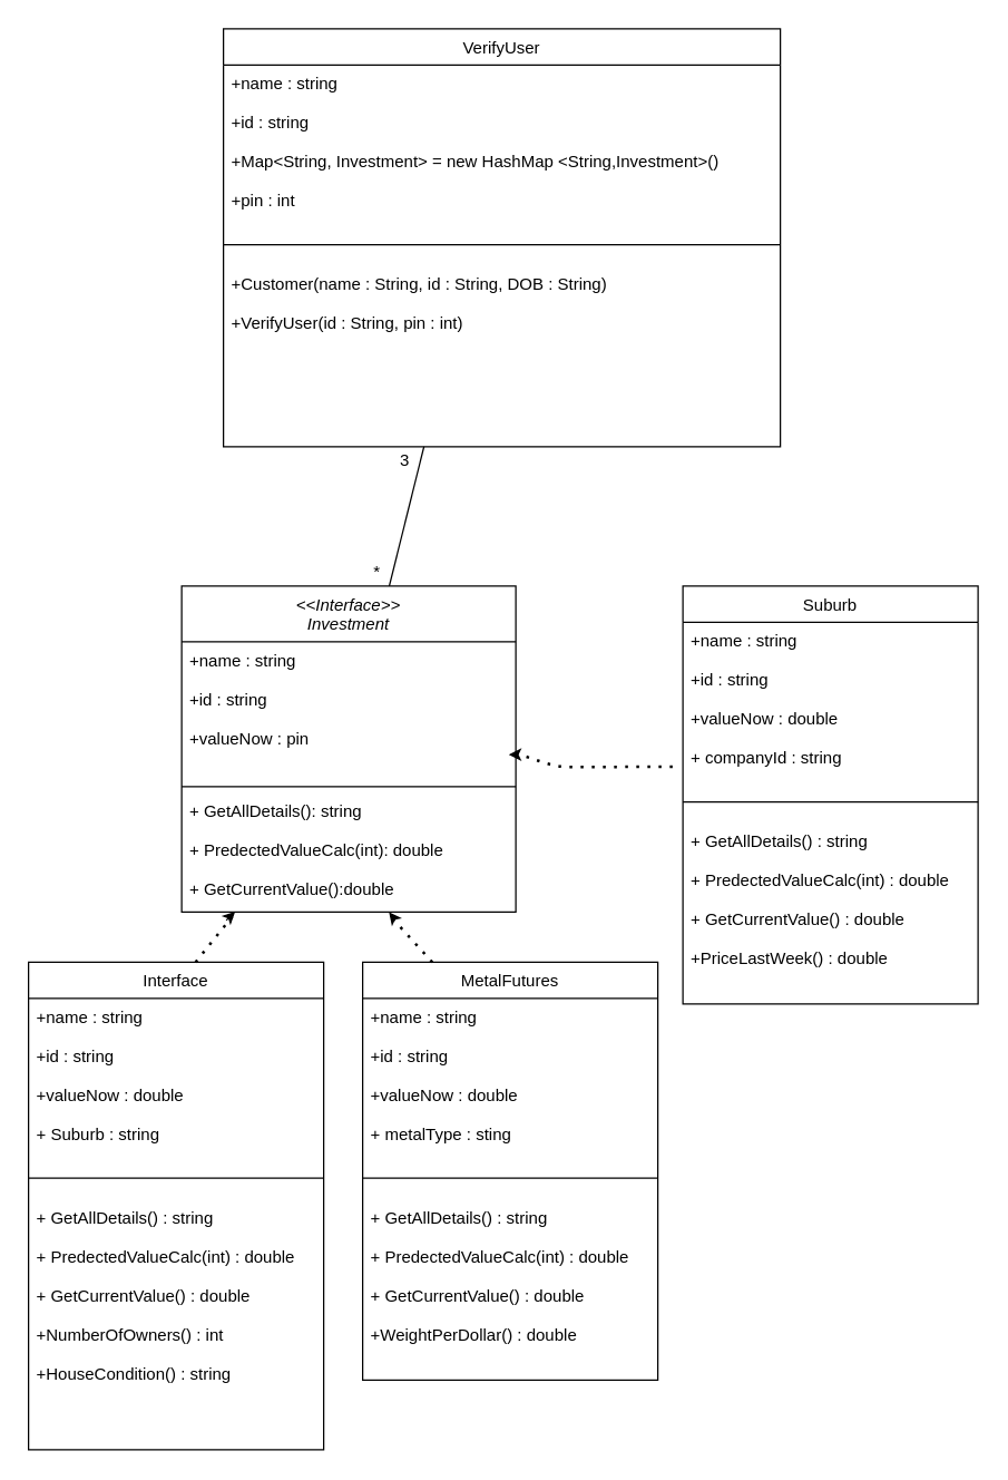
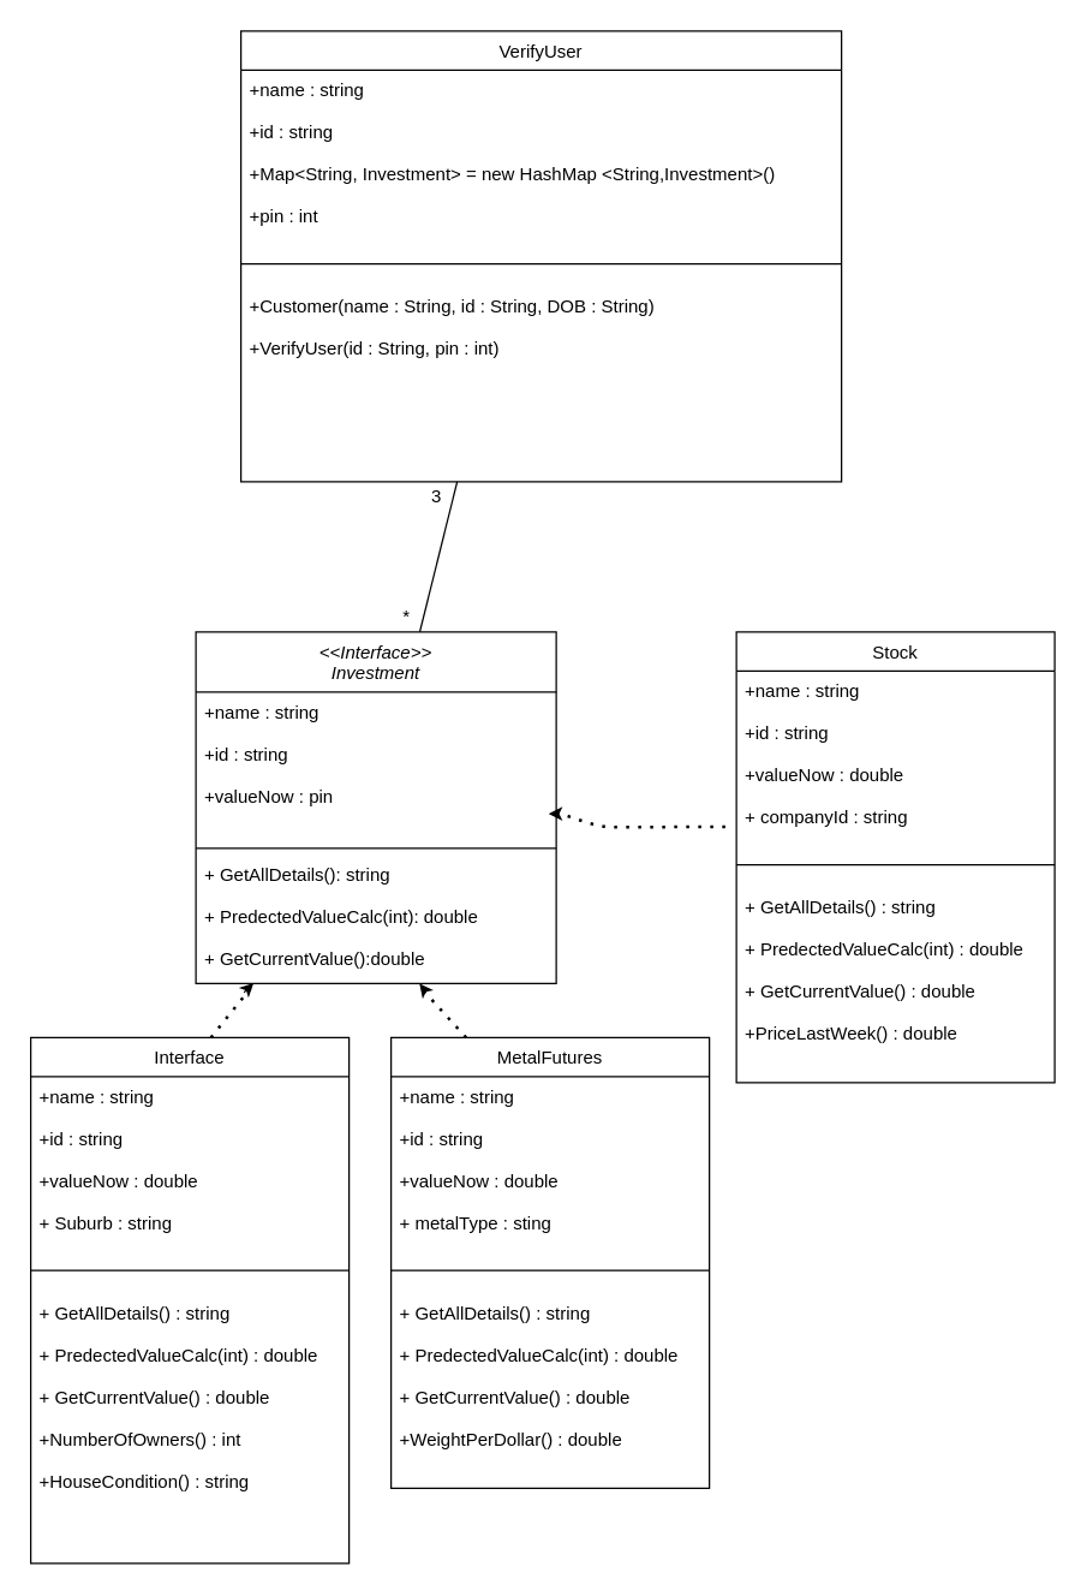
  <mxCell id="0" />
  <mxCell id="1" parent="0" />
  <mxCell id="2" value="&lt;&lt;Interface&gt;&gt;&#10;Investment" style="swimlane;fontStyle=2;align=center;verticalAlign=top;childLayout=stackLayout;horizontal=1;startSize=40;horizontalStack=0;resizeParent=1;resizeLast=0;collapsible=1;marginBottom=0;rounded=0;shadow=0;strokeWidth=1;" parent="1" vertex="1"><mxGeometry x="130" y="420" width="240" height="234" as="geometry"><mxRectangle x="230" y="140" width="160" height="26" as="alternateBounds" /></mxGeometry></mxCell>
  <mxCell id="3" value="+name : string&#10;&#10;+id : string&#10;&#10;+valueNow : pin" style="text;align=left;verticalAlign=top;spacingLeft=4;spacingRight=4;overflow=hidden;rotatable=0;points=[[0,0.5],[1,0.5]];portConstraint=eastwest;rounded=0;shadow=0;html=0;" parent="2" vertex="1"><mxGeometry y="40" width="240" height="100" as="geometry" /></mxCell>
  <mxCell id="4" value="" style="endArrow=classic;html=1;fillColor=#FFFFFF;" edge="1" parent="2"><mxGeometry width="50" height="50" relative="1" as="geometry"><mxPoint x="240" y="121" as="sourcePoint" /><mxPoint x="235" y="121" as="targetPoint" /><Array as="points"><mxPoint x="240" y="121" /></Array></mxGeometry></mxCell>
  <mxCell id="5" value="" style="line;html=1;strokeWidth=1;align=left;verticalAlign=middle;spacingTop=-1;spacingLeft=3;spacingRight=3;rotatable=0;labelPosition=right;points=[];portConstraint=eastwest;" parent="2" vertex="1"><mxGeometry y="140" width="240" height="8" as="geometry" /></mxCell>
  <mxCell id="6" value="+ GetAllDetails(): string&#10;&#10;+ PredectedValueCalc(int): double&#10;&#10;+ GetCurrentValue():double" style="text;align=left;verticalAlign=top;spacingLeft=4;spacingRight=4;overflow=hidden;rotatable=0;points=[[0,0.5],[1,0.5]];portConstraint=eastwest;" parent="2" vertex="1"><mxGeometry y="148" width="240" height="86" as="geometry" /></mxCell>
- <mxCell id="7" value="Suburb" style="swimlane;fontStyle=0;align=center;verticalAlign=top;childLayout=stackLayout;horizontal=1;startSize=26;horizontalStack=0;resizeParent=1;resizeLast=0;collapsible=1;marginBottom=0;rounded=0;shadow=0;strokeWidth=1;" parent="1" vertex="1"><mxGeometry x="490" y="420" width="212" height="300" as="geometry"><mxRectangle x="550" y="140" width="160" height="26" as="alternateBounds" /></mxGeometry></mxCell>
+ <mxCell id="7" value="Stock" style="swimlane;fontStyle=0;align=center;verticalAlign=top;childLayout=stackLayout;horizontal=1;startSize=26;horizontalStack=0;resizeParent=1;resizeLast=0;collapsible=1;marginBottom=0;rounded=0;shadow=0;strokeWidth=1;" parent="1" vertex="1"><mxGeometry x="490" y="420" width="212" height="300" as="geometry"><mxRectangle x="550" y="140" width="160" height="26" as="alternateBounds" /></mxGeometry></mxCell>
  <mxCell id="8" value="+name : string&#10;&#10;+id : string&#10;&#10;+valueNow : double&#10;&#10;+ companyId : string" style="text;align=left;verticalAlign=top;spacingLeft=4;spacingRight=4;overflow=hidden;rotatable=0;points=[[0,0.5],[1,0.5]];portConstraint=eastwest;" parent="7" vertex="1"><mxGeometry y="26" width="212" height="114" as="geometry" /></mxCell>
  <mxCell id="9" value="" style="line;html=1;strokeWidth=1;align=left;verticalAlign=middle;spacingTop=-1;spacingLeft=3;spacingRight=3;rotatable=0;labelPosition=right;points=[];portConstraint=eastwest;" parent="7" vertex="1"><mxGeometry y="140" width="212" height="30" as="geometry" /></mxCell>
  <mxCell id="10" value="+ GetAllDetails() : string&#10;&#10;+ PredectedValueCalc(int) : double&#10;&#10;+ GetCurrentValue() : double&#10;&#10;+PriceLastWeek() : double" style="text;align=left;verticalAlign=top;spacingLeft=4;spacingRight=4;overflow=hidden;rotatable=0;points=[[0,0.5],[1,0.5]];portConstraint=eastwest;" parent="7" vertex="1"><mxGeometry y="170" width="212" height="130" as="geometry" /></mxCell>
  <mxCell id="11" value="" style="endArrow=none;dashed=1;html=1;dashPattern=1 3;strokeWidth=2;fillColor=#FFFFFF;entryX=-0.01;entryY=0.909;entryDx=0;entryDy=0;entryPerimeter=0;" edge="1" parent="1" target="8"><mxGeometry width="50" height="50" relative="1" as="geometry"><mxPoint x="370" y="540" as="sourcePoint" /><mxPoint x="498" y="590" as="targetPoint" /><Array as="points"><mxPoint x="400" y="550" /></Array></mxGeometry></mxCell>
  <mxCell id="12" value="Interface" style="swimlane;fontStyle=0;align=center;verticalAlign=top;childLayout=stackLayout;horizontal=1;startSize=26;horizontalStack=0;resizeParent=1;resizeLast=0;collapsible=1;marginBottom=0;rounded=0;shadow=0;strokeWidth=1;" vertex="1" parent="1"><mxGeometry x="20" y="690" width="212" height="350" as="geometry"><mxRectangle x="550" y="140" width="160" height="26" as="alternateBounds" /></mxGeometry></mxCell>
  <mxCell id="13" value="" style="endArrow=none;dashed=1;html=1;dashPattern=1 3;strokeWidth=2;fillColor=#FFFFFF;entryX=0.163;entryY=0.996;entryDx=0;entryDy=0;entryPerimeter=0;" edge="1" parent="12" target="6"><mxGeometry width="50" height="50" relative="1" as="geometry"><mxPoint x="120" as="sourcePoint" /><mxPoint x="140" y="-30" as="targetPoint" /></mxGeometry></mxCell>
  <mxCell id="14" value="+name : string&#10;&#10;+id : string&#10;&#10;+valueNow : double&#10;&#10;+ Suburb : string" style="text;align=left;verticalAlign=top;spacingLeft=4;spacingRight=4;overflow=hidden;rotatable=0;points=[[0,0.5],[1,0.5]];portConstraint=eastwest;" vertex="1" parent="12"><mxGeometry y="26" width="212" height="114" as="geometry" /></mxCell>
  <mxCell id="15" value="" style="line;html=1;strokeWidth=1;align=left;verticalAlign=middle;spacingTop=-1;spacingLeft=3;spacingRight=3;rotatable=0;labelPosition=right;points=[];portConstraint=eastwest;" vertex="1" parent="12"><mxGeometry y="140" width="212" height="30" as="geometry" /></mxCell>
  <mxCell id="16" value="+ GetAllDetails() : string&#10;&#10;+ PredectedValueCalc(int) : double&#10;&#10;+ GetCurrentValue() : double&#10;&#10;+NumberOfOwners() : int&#10;&#10;+HouseCondition() : string" style="text;align=left;verticalAlign=top;spacingLeft=4;spacingRight=4;overflow=hidden;rotatable=0;points=[[0,0.5],[1,0.5]];portConstraint=eastwest;" vertex="1" parent="12"><mxGeometry y="170" width="212" height="180" as="geometry" /></mxCell>
  <mxCell id="17" value="" style="endArrow=classic;html=1;fillColor=#FFFFFF;entryX=0.16;entryY=0.997;entryDx=0;entryDy=0;entryPerimeter=0;" edge="1" parent="1" target="6"><mxGeometry width="50" height="50" relative="1" as="geometry"><mxPoint x="162" y="660" as="sourcePoint" /><mxPoint x="165" y="650" as="targetPoint" /><Array as="points" /></mxGeometry></mxCell>
  <mxCell id="18" value="MetalFutures" style="swimlane;fontStyle=0;align=center;verticalAlign=top;childLayout=stackLayout;horizontal=1;startSize=26;horizontalStack=0;resizeParent=1;resizeLast=0;collapsible=1;marginBottom=0;rounded=0;shadow=0;strokeWidth=1;" vertex="1" parent="1"><mxGeometry x="260" y="690" width="212" height="300" as="geometry"><mxRectangle x="550" y="140" width="160" height="26" as="alternateBounds" /></mxGeometry></mxCell>
  <mxCell id="19" value="+name : string&#10;&#10;+id : string&#10;&#10;+valueNow : double&#10;&#10;+ metalType : sting" style="text;align=left;verticalAlign=top;spacingLeft=4;spacingRight=4;overflow=hidden;rotatable=0;points=[[0,0.5],[1,0.5]];portConstraint=eastwest;" vertex="1" parent="18"><mxGeometry y="26" width="212" height="114" as="geometry" /></mxCell>
  <mxCell id="20" value="" style="line;html=1;strokeWidth=1;align=left;verticalAlign=middle;spacingTop=-1;spacingLeft=3;spacingRight=3;rotatable=0;labelPosition=right;points=[];portConstraint=eastwest;" vertex="1" parent="18"><mxGeometry y="140" width="212" height="30" as="geometry" /></mxCell>
  <mxCell id="21" value="+ GetAllDetails() : string&#10;&#10;+ PredectedValueCalc(int) : double&#10;&#10;+ GetCurrentValue() : double&#10;&#10;+WeightPerDollar() : double" style="text;align=left;verticalAlign=top;spacingLeft=4;spacingRight=4;overflow=hidden;rotatable=0;points=[[0,0.5],[1,0.5]];portConstraint=eastwest;" vertex="1" parent="18"><mxGeometry y="170" width="212" height="130" as="geometry" /></mxCell>
  <mxCell id="22" value="" style="endArrow=none;dashed=1;html=1;dashPattern=1 3;strokeWidth=2;fillColor=#FFFFFF;entryX=0.621;entryY=1.023;entryDx=0;entryDy=0;entryPerimeter=0;" edge="1" parent="1" target="6"><mxGeometry width="50" height="50" relative="1" as="geometry"><mxPoint x="310" y="690" as="sourcePoint" /><mxPoint x="339.12" y="653.656" as="targetPoint" /></mxGeometry></mxCell>
  <mxCell id="23" value="" style="endArrow=classic;html=1;fillColor=#FFFFFF;entryX=0.608;entryY=1.013;entryDx=0;entryDy=0;entryPerimeter=0;" edge="1" parent="1"><mxGeometry width="50" height="50" relative="1" as="geometry"><mxPoint x="283" y="659.26" as="sourcePoint" /><mxPoint x="278.92" y="654.118" as="targetPoint" /><Array as="points" /></mxGeometry></mxCell>
  <mxCell id="24" value="VerifyUser" style="swimlane;fontStyle=0;align=center;verticalAlign=top;childLayout=stackLayout;horizontal=1;startSize=26;horizontalStack=0;resizeParent=1;resizeLast=0;collapsible=1;marginBottom=0;rounded=0;shadow=0;strokeWidth=1;" vertex="1" parent="1"><mxGeometry x="160" y="20" width="400" height="300" as="geometry"><mxRectangle x="550" y="140" width="160" height="26" as="alternateBounds" /></mxGeometry></mxCell>
  <mxCell id="25" value="+name : string&#10;&#10;+id : string&#10;&#10;+Map&lt;String, Investment&gt; = new HashMap &lt;String,Investment&gt;()&#10;&#10;+pin : int" style="text;align=left;verticalAlign=top;spacingLeft=4;spacingRight=4;overflow=hidden;rotatable=0;points=[[0,0.5],[1,0.5]];portConstraint=eastwest;" vertex="1" parent="24"><mxGeometry y="26" width="400" height="114" as="geometry" /></mxCell>
  <mxCell id="26" value="" style="line;html=1;strokeWidth=1;align=left;verticalAlign=middle;spacingTop=-1;spacingLeft=3;spacingRight=3;rotatable=0;labelPosition=right;points=[];portConstraint=eastwest;" vertex="1" parent="24"><mxGeometry y="140" width="400" height="30" as="geometry" /></mxCell>
  <mxCell id="27" value="+Customer(name : String, id : String, DOB : String)&#10;&#10;+VerifyUser(id : String, pin : int)" style="text;align=left;verticalAlign=top;spacingLeft=4;spacingRight=4;overflow=hidden;rotatable=0;points=[[0,0.5],[1,0.5]];portConstraint=eastwest;" vertex="1" parent="24"><mxGeometry y="170" width="400" height="130" as="geometry" /></mxCell>
  <mxCell id="28" value="" style="endArrow=none;html=1;fillColor=#FFFFFF;" edge="1" parent="1" source="2"><mxGeometry width="50" height="50" relative="1" as="geometry"><mxPoint x="270" y="440" as="sourcePoint" /><mxPoint x="304" y="320" as="targetPoint" /></mxGeometry></mxCell>
  <mxCell id="29" value="3" style="text;html=1;align=center;verticalAlign=middle;resizable=0;points=[];autosize=1;strokeColor=none;" vertex="1" parent="1"><mxGeometry x="280" y="320" width="20" height="20" as="geometry" /></mxCell>
  <mxCell id="30" value="*" style="text;html=1;align=center;verticalAlign=middle;resizable=0;points=[];autosize=1;strokeColor=none;" vertex="1" parent="1"><mxGeometry x="260" y="400" width="20" height="20" as="geometry" /></mxCell>
